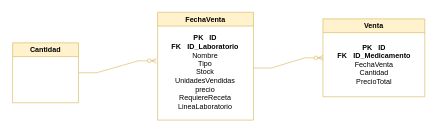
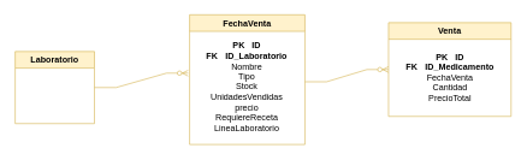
  <mxCell id="0" />
  <mxCell id="1" parent="0" />
  <mxCell id="2" value="FechaVenta" style="swimlane;whiteSpace=wrap;html=1;fillColor=#fff2cc;strokeColor=#d6b656;" vertex="1" parent="1"><mxGeometry x="262" y="20" width="160" height="180" as="geometry" /></mxCell>
  <mxCell id="3" value="&lt;b&gt;PK&lt;span style=&quot;white-space: pre;&quot;&gt;&#09;&lt;/span&gt;ID&lt;/b&gt;&lt;div&gt;&lt;b&gt;FK&lt;span style=&quot;white-space: pre;&quot;&gt;&#09;&lt;/span&gt;ID_Laboratorio&lt;/b&gt;&lt;/div&gt;&lt;div&gt;Nombre&lt;/div&gt;&lt;div&gt;Tipo&lt;/div&gt;&lt;div&gt;Stock&lt;/div&gt;&lt;div&gt;UnidadesVendidas&lt;/div&gt;&lt;div&gt;precio&lt;/div&gt;&lt;div&gt;RequiereReceta&lt;/div&gt;&lt;div&gt;LineaLaboratorio&lt;/div&gt;" style="text;html=1;align=center;verticalAlign=middle;resizable=0;points=[];autosize=1;strokeColor=none;fillColor=none;" vertex="1" parent="2"><mxGeometry x="9" y="30" width="140" height="140" as="geometry" /></mxCell>
  <mxCell id="4" value="Venta" style="swimlane;whiteSpace=wrap;html=1;fillColor=#fff2cc;strokeColor=#d6b656;" vertex="1" parent="1"><mxGeometry x="538" width="170" height="130" as="geometry" y="31" /></mxCell>
  <mxCell id="5" value="&lt;b&gt;PK&lt;span style=&quot;white-space: pre;&quot;&gt;&#09;&lt;/span&gt;ID&lt;/b&gt;&lt;div&gt;&lt;b&gt;FK&lt;span style=&quot;white-space: pre;&quot;&gt;&#09;&lt;/span&gt;ID_Medicamento&lt;/b&gt;&lt;/div&gt;&lt;div&gt;FechaVenta&lt;/div&gt;&lt;div&gt;Cantidad&lt;/div&gt;&lt;div&gt;PrecioTotal&lt;/div&gt;" style="text;html=1;align=center;verticalAlign=middle;resizable=0;points=[];autosize=1;strokeColor=none;fillColor=none;" vertex="1" parent="4"><mxGeometry x="10" y="31" width="150" height="90" as="geometry" /></mxCell>
- <mxCell id="6" value="Cantidad" style="swimlane;whiteSpace=wrap;html=1;fillColor=#fff2cc;strokeColor=#d6b656;" vertex="1" parent="1"><mxGeometry x="20" y="71" width="110" height="100" as="geometry" /></mxCell>
+ <mxCell id="6" value="Laboratorio" style="swimlane;whiteSpace=wrap;html=1;fillColor=#fff2cc;strokeColor=#d6b656;" vertex="1" parent="1"><mxGeometry x="20" y="71" width="110" height="100" as="geometry" /></mxCell>
  <mxCell id="7" value="" style="edgeStyle=entityRelationEdgeStyle;fontSize=12;html=1;endArrow=ERzeroToMany;endFill=1;rounded=0;exitX=1;exitY=0.5;exitDx=0;exitDy=0;fillColor=#fff2cc;strokeColor=#d6b656;" edge="1" parent="6" source="6"><mxGeometry width="100" height="100" relative="1" as="geometry"><mxPoint x="-17" y="-56.421" as="sourcePoint" /><mxPoint x="240" y="30" as="targetPoint" /></mxGeometry></mxCell>
  <mxCell id="8" value="" style="edgeStyle=entityRelationEdgeStyle;fontSize=12;html=1;endArrow=ERzeroToMany;endFill=1;rounded=0;entryX=0;entryY=0.5;entryDx=0;entryDy=0;fillColor=#fff2cc;strokeColor=#d6b656;" edge="1" parent="1"><mxGeometry width="100" height="100" relative="1" as="geometry"><mxPoint x="422" y="113" as="sourcePoint" /><mxPoint x="538" y="96" as="targetPoint" /></mxGeometry></mxCell>
